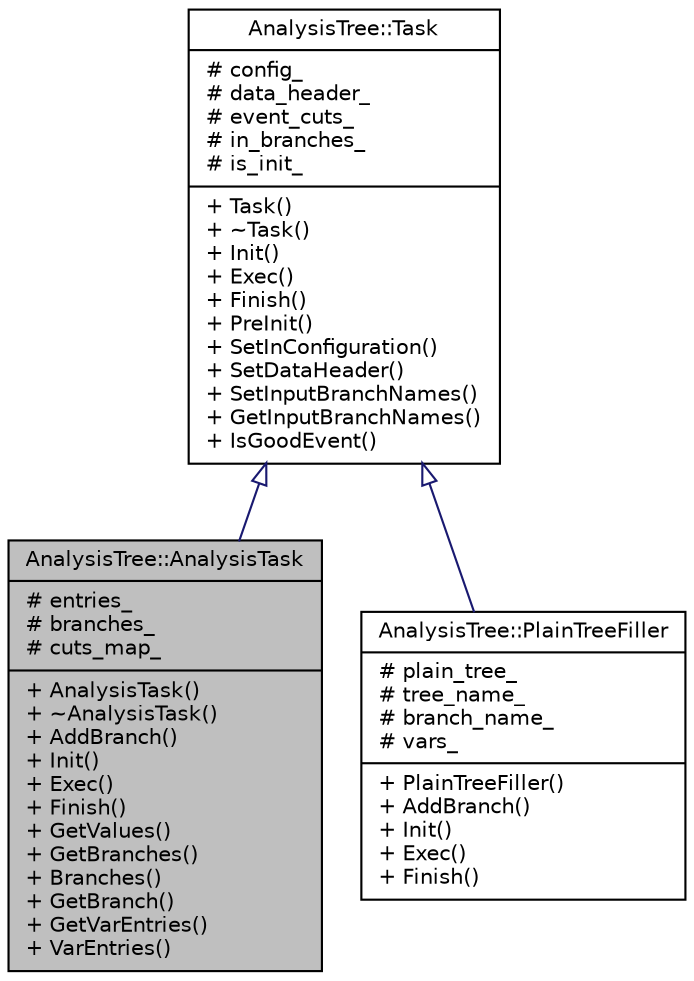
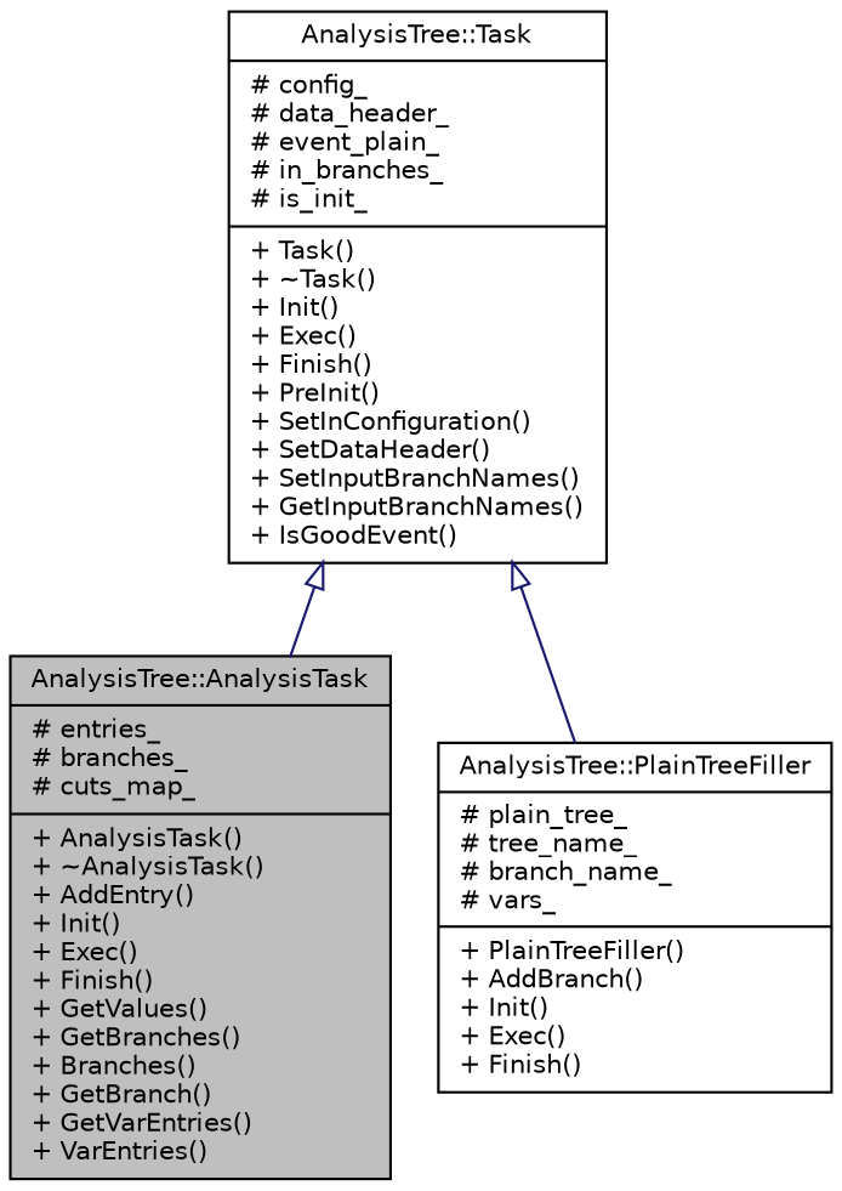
  digraph {
    node [color=black fillcolor=white fontname=Helvetica fontsize=10 shape=record style=filled]
    edge [arrowtail=onormal color=midnightblue dir=back fontname=Helvetica fontsize=10 labelfontname=Helvetica labelfontsize=10 style=solid]
-   n1 [fillcolor=grey75 fontcolor=black height=0.2 label="{AnalysisTree::AnalysisTask\n|# entries_\l# branches_\l# cuts_map_\l|+ AnalysisTask()\l+ ~AnalysisTask()\l+ AddBranch()\l+ Init()\l+ Exec()\l+ Finish()\l+ GetValues()\l+ GetBranches()\l+ Branches()\l+ GetBranch()\l+ GetVarEntries()\l+ VarEntries()\l}" width=0.4]
+   n1 [fillcolor=grey75 fontcolor=black height=0.2 label="{AnalysisTree::AnalysisTask\n|# entries_\l# branches_\l# cuts_map_\l|+ AnalysisTask()\l+ ~AnalysisTask()\l+ AddEntry()\l+ Init()\l+ Exec()\l+ Finish()\l+ GetValues()\l+ GetBranches()\l+ Branches()\l+ GetBranch()\l+ GetVarEntries()\l+ VarEntries()\l}" width=0.4]
    n2 [height=0.2 label="{AnalysisTree::PlainTreeFiller\n|# plain_tree_\l# tree_name_\l# branch_name_\l# vars_\l|+ PlainTreeFiller()\l+ AddBranch()\l+ Init()\l+ Exec()\l+ Finish()\l}" width=0.4]
-   n3 [height=0.2 label="{AnalysisTree::Task\n|# config_\l# data_header_\l# event_cuts_\l# in_branches_\l# is_init_\l|+ Task()\l+ ~Task()\l+ Init()\l+ Exec()\l+ Finish()\l+ PreInit()\l+ SetInConfiguration()\l+ SetDataHeader()\l+ SetInputBranchNames()\l+ GetInputBranchNames()\l+ IsGoodEvent()\l}" width=0.4]
+   n3 [height=0.2 label="{AnalysisTree::Task\n|# config_\l# data_header_\l# event_plain_\l# in_branches_\l# is_init_\l|+ Task()\l+ ~Task()\l+ Init()\l+ Exec()\l+ Finish()\l+ PreInit()\l+ SetInConfiguration()\l+ SetDataHeader()\l+ SetInputBranchNames()\l+ GetInputBranchNames()\l+ IsGoodEvent()\l}" width=0.4]
    n3 -> n1
    n3 -> n2
  }
